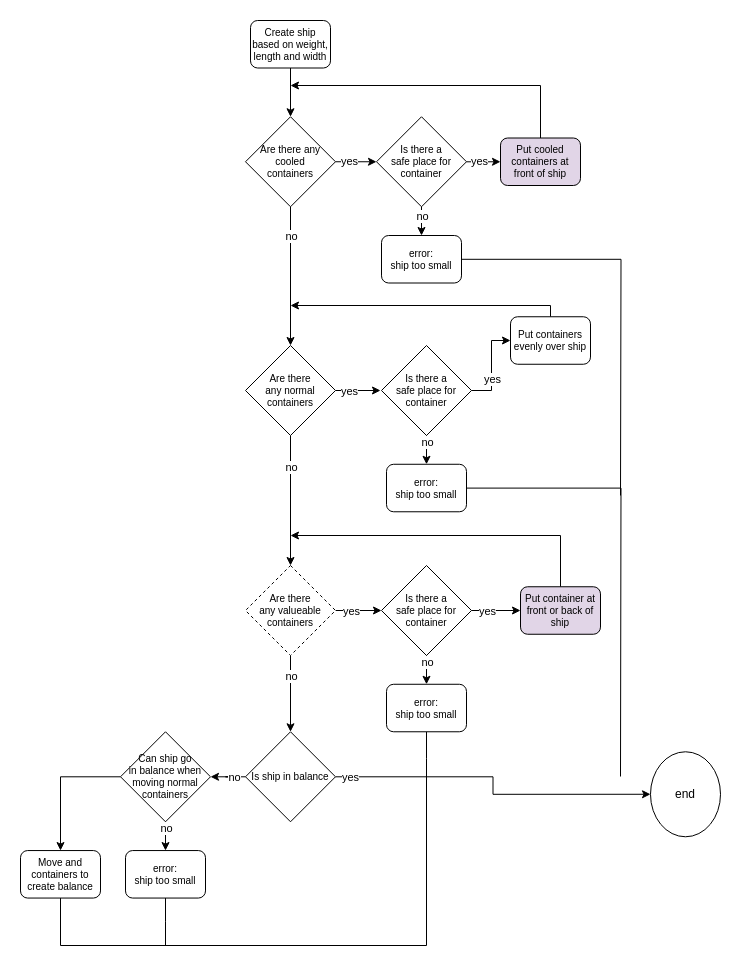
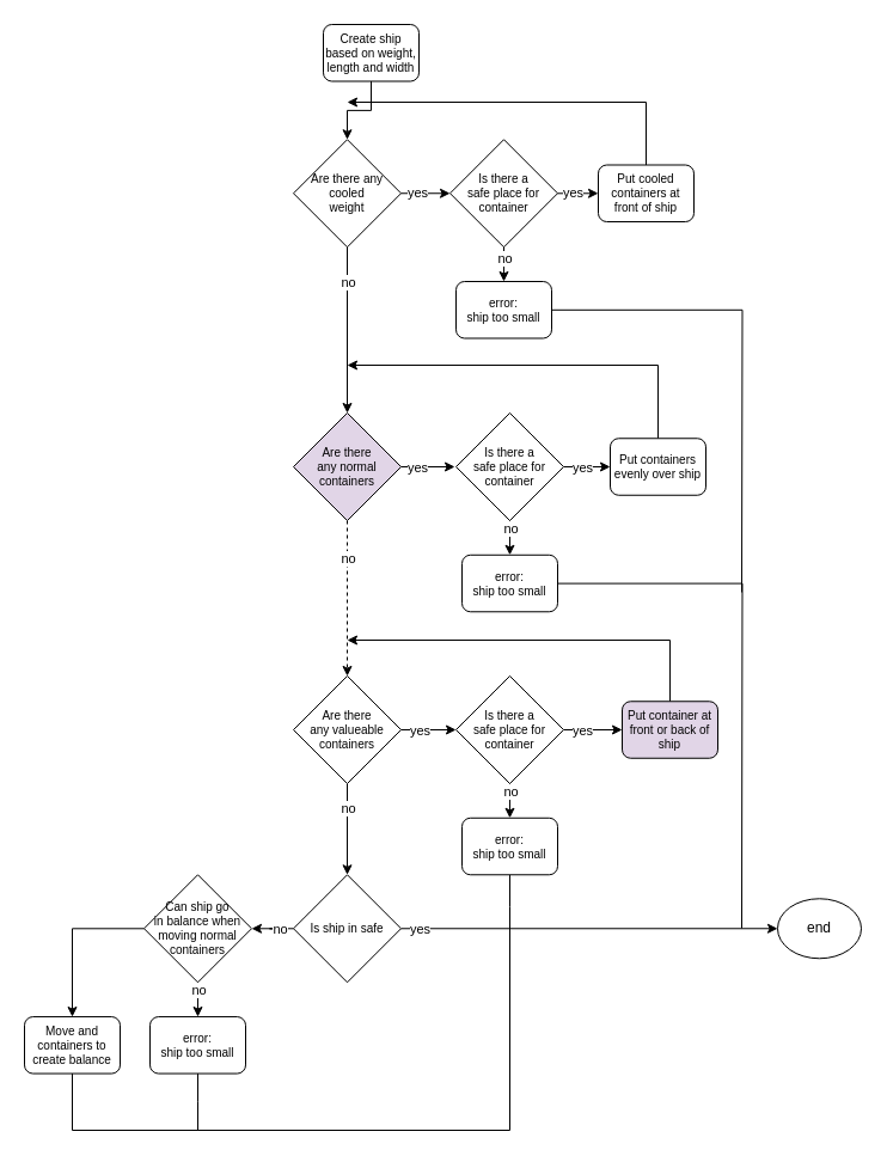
  <mxCell id="0" />
  <mxCell id="1" parent="0" />
  <mxCell id="2" style="edgeStyle=orthogonalEdgeStyle;rounded=0;orthogonalLoop=1;jettySize=auto;html=1;entryX=0.5;entryY=0;entryDx=0;entryDy=0;" edge="1" parent="1" source="3" target="8"><mxGeometry relative="1" as="geometry"><mxPoint x="290" y="115" as="targetPoint" /></mxGeometry></mxCell>
- <mxCell id="3" value="Create ship based on weight, length and width" style="rounded=1;whiteSpace=wrap;html=1;fontSize=10;" vertex="1" parent="1"><mxGeometry x="250" y="20" width="80" height="47.5" as="geometry" /></mxCell>
+ <mxCell id="3" value="Create ship based on weight, length and width" style="rounded=1;whiteSpace=wrap;html=1;fontSize=10;" vertex="1" parent="1"><mxGeometry x="270" y="20" width="80" height="47.5" as="geometry" /></mxCell>
  <mxCell id="4" style="edgeStyle=orthogonalEdgeStyle;rounded=0;orthogonalLoop=1;jettySize=auto;html=1;entryX=0;entryY=0.5;entryDx=0;entryDy=0;" edge="1" parent="1" source="8" target="15"><mxGeometry relative="1" as="geometry"><mxPoint x="370" y="160" as="targetPoint" /></mxGeometry></mxCell>
  <mxCell id="5" value="yes" style="edgeLabel;html=1;align=center;verticalAlign=middle;resizable=0;points=[];" vertex="1" connectable="0" parent="4"><mxGeometry x="-0.362" y="1" relative="1" as="geometry"><mxPoint as="offset" /></mxGeometry></mxCell>
  <mxCell id="6" style="edgeStyle=orthogonalEdgeStyle;rounded=0;orthogonalLoop=1;jettySize=auto;html=1;entryX=0.5;entryY=0;entryDx=0;entryDy=0;" edge="1" parent="1" source="8" target="22"><mxGeometry relative="1" as="geometry"><mxPoint x="290" y="265" as="targetPoint" /></mxGeometry></mxCell>
  <mxCell id="7" value="no" style="edgeLabel;html=1;align=center;verticalAlign=middle;resizable=0;points=[];" vertex="1" connectable="0" parent="6"><mxGeometry x="-0.728" y="-1" relative="1" as="geometry"><mxPoint x="1" y="10" as="offset" /></mxGeometry></mxCell>
- <mxCell id="8" value="Are there any cooled &lt;br&gt;containers" style="rhombus;whiteSpace=wrap;html=1;fontSize=10;" vertex="1" parent="1"><mxGeometry x="245" y="116.25" width="90" height="90" as="geometry" /></mxCell>
+ <mxCell id="8" value="Are there any cooled &lt;br&gt;weight" style="rhombus;whiteSpace=wrap;html=1;fontSize=10;" vertex="1" parent="1"><mxGeometry x="245" y="116.25" width="90" height="90" as="geometry" /></mxCell>
  <mxCell id="9" style="edgeStyle=orthogonalEdgeStyle;rounded=0;orthogonalLoop=1;jettySize=auto;html=1;" edge="1" parent="1" source="10"><mxGeometry relative="1" as="geometry"><mxPoint x="290" y="85" as="targetPoint" /><Array as="points"><mxPoint x="540" y="85" /></Array></mxGeometry></mxCell>
- <mxCell id="10" value="Put cooled containers at front of ship" style="rounded=1;whiteSpace=wrap;html=1;fontSize=10;fillColor=#e1d5e7;" vertex="1" parent="1"><mxGeometry x="500" y="137.5" width="80" height="47.5" as="geometry" /></mxCell>
+ <mxCell id="10" value="Put cooled containers at front of ship" style="rounded=1;whiteSpace=wrap;html=1;fontSize=10;" vertex="1" parent="1"><mxGeometry x="500" y="137.5" width="80" height="47.5" as="geometry" /></mxCell>
  <mxCell id="11" style="edgeStyle=orthogonalEdgeStyle;rounded=0;orthogonalLoop=1;jettySize=auto;html=1;entryX=0;entryY=0.5;entryDx=0;entryDy=0;" edge="1" parent="1" source="15" target="10"><mxGeometry relative="1" as="geometry" /></mxCell>
  <mxCell id="12" value="yes" style="edgeLabel;html=1;align=center;verticalAlign=middle;resizable=0;points=[];" vertex="1" connectable="0" parent="11"><mxGeometry x="-0.433" y="1" relative="1" as="geometry"><mxPoint as="offset" /></mxGeometry></mxCell>
  <mxCell id="13" style="edgeStyle=orthogonalEdgeStyle;rounded=0;orthogonalLoop=1;jettySize=auto;html=1;entryX=0.5;entryY=0;entryDx=0;entryDy=0;" edge="1" parent="1" source="15" target="17"><mxGeometry relative="1" as="geometry" /></mxCell>
  <mxCell id="14" value="no" style="edgeLabel;html=1;align=center;verticalAlign=middle;resizable=0;points=[];" vertex="1" connectable="0" parent="13"><mxGeometry x="-0.759" relative="1" as="geometry"><mxPoint y="3" as="offset" /></mxGeometry></mxCell>
  <mxCell id="15" value="Is there a &lt;br&gt;safe place for &lt;br&gt;container" style="rhombus;whiteSpace=wrap;html=1;fontSize=10;" vertex="1" parent="1"><mxGeometry x="376" y="116.25" width="90" height="90" as="geometry" /></mxCell>
  <mxCell id="16" style="edgeStyle=orthogonalEdgeStyle;rounded=0;orthogonalLoop=1;jettySize=auto;html=1;endArrow=none;endFill=0;" edge="1" parent="1" source="17"><mxGeometry relative="1" as="geometry"><mxPoint x="620" y="495" as="targetPoint" /></mxGeometry></mxCell>
  <mxCell id="17" value="error: &lt;br&gt;ship too small" style="rounded=1;whiteSpace=wrap;html=1;fontSize=10;" vertex="1" parent="1"><mxGeometry x="381" y="235" width="80" height="47.5" as="geometry" /></mxCell>
  <mxCell id="18" style="edgeStyle=orthogonalEdgeStyle;rounded=0;orthogonalLoop=1;jettySize=auto;html=1;" edge="1" parent="1" source="22"><mxGeometry relative="1" as="geometry"><mxPoint x="380" y="390" as="targetPoint" /></mxGeometry></mxCell>
  <mxCell id="19" value="yes" style="edgeLabel;html=1;align=center;verticalAlign=middle;resizable=0;points=[];" vertex="1" connectable="0" parent="18"><mxGeometry x="-0.439" relative="1" as="geometry"><mxPoint as="offset" /></mxGeometry></mxCell>
- <mxCell id="20" style="edgeStyle=orthogonalEdgeStyle;rounded=0;orthogonalLoop=1;jettySize=auto;html=1;entryX=0.5;entryY=0;entryDx=0;entryDy=0;" edge="1" parent="1" source="22" target="36"><mxGeometry relative="1" as="geometry"><mxPoint x="290" y="495" as="targetPoint" /></mxGeometry></mxCell>
+ <mxCell id="20" style="edgeStyle=orthogonalEdgeStyle;rounded=0;orthogonalLoop=1;jettySize=auto;html=1;entryX=0.5;entryY=0;entryDx=0;entryDy=0;dashed=1;" edge="1" parent="1" source="22" target="36"><mxGeometry relative="1" as="geometry"><mxPoint x="290" y="495" as="targetPoint" /></mxGeometry></mxCell>
  <mxCell id="21" value="no" style="edgeLabel;html=1;align=center;verticalAlign=middle;resizable=0;points=[];" vertex="1" connectable="0" parent="20"><mxGeometry x="-0.691" y="1" relative="1" as="geometry"><mxPoint x="-1" y="11" as="offset" /></mxGeometry></mxCell>
- <mxCell id="22" value="Are there &lt;br&gt;any normal &lt;br&gt;containers" style="rhombus;whiteSpace=wrap;html=1;fontSize=10;" vertex="1" parent="1"><mxGeometry x="245" y="345" width="90" height="90" as="geometry" /></mxCell>
+ <mxCell id="22" value="Are there &lt;br&gt;any normal &lt;br&gt;containers" style="rhombus;whiteSpace=wrap;html=1;fontSize=10;fillColor=#e1d5e7;" vertex="1" parent="1"><mxGeometry x="245" y="345" width="90" height="90" as="geometry" /></mxCell>
  <mxCell id="23" style="edgeStyle=orthogonalEdgeStyle;rounded=0;orthogonalLoop=1;jettySize=auto;html=1;entryX=0;entryY=0.5;entryDx=0;entryDy=0;" edge="1" parent="1" source="25" target="27"><mxGeometry relative="1" as="geometry" /></mxCell>
  <mxCell id="24" value="yes" style="edgeLabel;html=1;align=center;verticalAlign=middle;resizable=0;points=[];" vertex="1" connectable="0" parent="23"><mxGeometry x="-0.285" relative="1" as="geometry"><mxPoint as="offset" /></mxGeometry></mxCell>
  <mxCell id="25" value="Is there a &lt;br&gt;safe place for &lt;br&gt;container" style="rhombus;whiteSpace=wrap;html=1;fontSize=10;" vertex="1" parent="1"><mxGeometry x="381" y="345" width="90" height="90" as="geometry" /></mxCell>
  <mxCell id="26" style="edgeStyle=orthogonalEdgeStyle;rounded=0;orthogonalLoop=1;jettySize=auto;html=1;" edge="1" parent="1" source="27"><mxGeometry relative="1" as="geometry"><mxPoint x="290" y="305" as="targetPoint" /><Array as="points"><mxPoint x="550" y="305" /></Array></mxGeometry></mxCell>
- <mxCell id="27" value="Put containers evenly over ship" style="rounded=1;whiteSpace=wrap;html=1;fontSize=10;" vertex="1" parent="1"><mxGeometry x="510" y="316.25" width="80" height="47.5" as="geometry" /></mxCell>
+ <mxCell id="27" value="Put containers evenly over ship" style="rounded=1;whiteSpace=wrap;html=1;fontSize=10;" vertex="1" parent="1"><mxGeometry x="510" y="366.25" width="80" height="47.5" as="geometry" /></mxCell>
  <mxCell id="28" style="edgeStyle=orthogonalEdgeStyle;rounded=0;orthogonalLoop=1;jettySize=auto;html=1;entryX=0.5;entryY=0;entryDx=0;entryDy=0;" edge="1" parent="1" target="31"><mxGeometry relative="1" as="geometry"><mxPoint x="426" y="435" as="sourcePoint" /></mxGeometry></mxCell>
  <mxCell id="29" value="no" style="edgeLabel;html=1;align=center;verticalAlign=middle;resizable=0;points=[];" vertex="1" connectable="0" parent="28"><mxGeometry x="-0.759" relative="1" as="geometry"><mxPoint y="3" as="offset" /></mxGeometry></mxCell>
  <mxCell id="30" style="edgeStyle=orthogonalEdgeStyle;rounded=0;orthogonalLoop=1;jettySize=auto;html=1;endArrow=none;endFill=0;" edge="1" parent="1" source="31"><mxGeometry relative="1" as="geometry"><mxPoint x="620" y="776" as="targetPoint" /></mxGeometry></mxCell>
  <mxCell id="31" value="error: &lt;br&gt;ship too small" style="rounded=1;whiteSpace=wrap;html=1;fontSize=10;" vertex="1" parent="1"><mxGeometry x="386" y="463.78" width="80" height="47.5" as="geometry" /></mxCell>
  <mxCell id="32" style="edgeStyle=orthogonalEdgeStyle;rounded=0;orthogonalLoop=1;jettySize=auto;html=1;entryX=0;entryY=0.5;entryDx=0;entryDy=0;" edge="1" parent="1" source="36" target="39"><mxGeometry relative="1" as="geometry" /></mxCell>
  <mxCell id="33" value="yes" style="edgeLabel;html=1;align=center;verticalAlign=middle;resizable=0;points=[];" vertex="1" connectable="0" parent="32"><mxGeometry x="-0.663" y="-1" relative="1" as="geometry"><mxPoint x="7" y="-1" as="offset" /></mxGeometry></mxCell>
  <mxCell id="34" style="edgeStyle=orthogonalEdgeStyle;rounded=0;orthogonalLoop=1;jettySize=auto;html=1;entryX=0.5;entryY=0;entryDx=0;entryDy=0;" edge="1" parent="1" source="36" target="51"><mxGeometry relative="1" as="geometry"><mxPoint x="290" y="695" as="targetPoint" /><Array as="points" /></mxGeometry></mxCell>
  <mxCell id="35" value="no" style="edgeLabel;html=1;align=center;verticalAlign=middle;resizable=0;points=[];" vertex="1" connectable="0" parent="34"><mxGeometry x="-0.864" relative="1" as="geometry"><mxPoint y="15" as="offset" /></mxGeometry></mxCell>
- <mxCell id="36" value="Are there &lt;br&gt;any valueable&lt;br&gt;containers" style="rhombus;whiteSpace=wrap;html=1;fontSize=10;dashed=1;" vertex="1" parent="1"><mxGeometry x="245" y="565" width="90" height="90" as="geometry" /></mxCell>
+ <mxCell id="36" value="Are there &lt;br&gt;any valueable&lt;br&gt;containers" style="rhombus;whiteSpace=wrap;html=1;fontSize=10;" vertex="1" parent="1"><mxGeometry x="245" y="565" width="90" height="90" as="geometry" /></mxCell>
  <mxCell id="37" style="edgeStyle=orthogonalEdgeStyle;rounded=0;orthogonalLoop=1;jettySize=auto;html=1;entryX=0;entryY=0.5;entryDx=0;entryDy=0;" edge="1" parent="1" source="39" target="41"><mxGeometry relative="1" as="geometry" /></mxCell>
  <mxCell id="38" value="yes" style="edgeLabel;html=1;align=center;verticalAlign=middle;resizable=0;points=[];" vertex="1" connectable="0" parent="37"><mxGeometry x="-0.388" relative="1" as="geometry"><mxPoint as="offset" /></mxGeometry></mxCell>
  <mxCell id="39" value="Is there a &lt;br&gt;safe place for &lt;br&gt;container" style="rhombus;whiteSpace=wrap;html=1;fontSize=10;" vertex="1" parent="1"><mxGeometry x="381" y="565" width="90" height="90" as="geometry" /></mxCell>
  <mxCell id="40" style="edgeStyle=orthogonalEdgeStyle;rounded=0;orthogonalLoop=1;jettySize=auto;html=1;" edge="1" parent="1" source="41"><mxGeometry relative="1" as="geometry"><mxPoint x="290" y="535" as="targetPoint" /><Array as="points"><mxPoint x="560" y="535" /></Array></mxGeometry></mxCell>
  <mxCell id="41" value="Put container at front or back of ship" style="rounded=1;whiteSpace=wrap;html=1;fontSize=10;fillColor=#e1d5e7;" vertex="1" parent="1"><mxGeometry x="520" y="586.25" width="80" height="47.5" as="geometry" /></mxCell>
  <mxCell id="42" style="edgeStyle=orthogonalEdgeStyle;rounded=0;orthogonalLoop=1;jettySize=auto;html=1;entryX=0.5;entryY=0;entryDx=0;entryDy=0;" edge="1" parent="1" target="45"><mxGeometry relative="1" as="geometry"><mxPoint x="426" y="655" as="sourcePoint" /></mxGeometry></mxCell>
  <mxCell id="43" value="no" style="edgeLabel;html=1;align=center;verticalAlign=middle;resizable=0;points=[];" vertex="1" connectable="0" parent="42"><mxGeometry x="-0.759" relative="1" as="geometry"><mxPoint y="3" as="offset" /></mxGeometry></mxCell>
  <mxCell id="44" style="edgeStyle=orthogonalEdgeStyle;rounded=0;orthogonalLoop=1;jettySize=auto;html=1;endArrow=none;endFill=0;" edge="1" parent="1" source="45"><mxGeometry relative="1" as="geometry"><mxPoint x="426" y="785" as="targetPoint" /></mxGeometry></mxCell>
  <mxCell id="45" value="error: &lt;br&gt;ship too small" style="rounded=1;whiteSpace=wrap;html=1;fontSize=10;" vertex="1" parent="1"><mxGeometry x="386" y="683.78" width="80" height="47.5" as="geometry" /></mxCell>
- <mxCell id="46" value="end" style="ellipse;whiteSpace=wrap;html=1;" vertex="1" parent="1"><mxGeometry x="650" y="751.28" width="70" height="85" as="geometry" /></mxCell>
+ <mxCell id="46" value="end" style="ellipse;whiteSpace=wrap;html=1;" vertex="1" parent="1"><mxGeometry x="650" y="751.28" width="70" height="50" as="geometry" /></mxCell>
  <mxCell id="47" style="edgeStyle=orthogonalEdgeStyle;rounded=0;orthogonalLoop=1;jettySize=auto;html=1;entryX=0;entryY=0.5;entryDx=0;entryDy=0;" edge="1" parent="1" source="51" target="46"><mxGeometry relative="1" as="geometry" /></mxCell>
  <mxCell id="48" value="yes" style="edgeLabel;html=1;align=center;verticalAlign=middle;resizable=0;points=[];" vertex="1" connectable="0" parent="47"><mxGeometry x="-0.938" y="-1" relative="1" as="geometry"><mxPoint x="5" y="-1" as="offset" /></mxGeometry></mxCell>
  <mxCell id="49" style="edgeStyle=orthogonalEdgeStyle;rounded=0;orthogonalLoop=1;jettySize=auto;html=1;entryX=1;entryY=0.5;entryDx=0;entryDy=0;" edge="1" parent="1" source="51" target="55"><mxGeometry relative="1" as="geometry" /></mxCell>
  <mxCell id="50" value="no" style="edgeLabel;html=1;align=center;verticalAlign=middle;resizable=0;points=[];" vertex="1" connectable="0" parent="49"><mxGeometry x="-0.466" relative="1" as="geometry"><mxPoint as="offset" /></mxGeometry></mxCell>
- <mxCell id="51" value="Is ship in balance" style="rhombus;whiteSpace=wrap;html=1;fontSize=10;" vertex="1" parent="1"><mxGeometry x="245" y="731.28" width="90" height="90" as="geometry" /></mxCell>
+ <mxCell id="51" value="Is ship in safe" style="rhombus;whiteSpace=wrap;html=1;fontSize=10;" vertex="1" parent="1"><mxGeometry x="245" y="731.28" width="90" height="90" as="geometry" /></mxCell>
  <mxCell id="52" style="edgeStyle=orthogonalEdgeStyle;rounded=0;orthogonalLoop=1;jettySize=auto;html=1;endArrow=none;endFill=0;" edge="1" parent="1" source="53"><mxGeometry relative="1" as="geometry"><mxPoint x="426" y="775" as="targetPoint" /><Array as="points"><mxPoint x="60" y="945" /><mxPoint x="426" y="945" /></Array></mxGeometry></mxCell>
  <mxCell id="53" value="Move and containers to create balance" style="rounded=1;whiteSpace=wrap;html=1;fontSize=10;" vertex="1" parent="1"><mxGeometry x="20" y="850.06" width="80" height="47.5" as="geometry" /></mxCell>
  <mxCell id="54" style="edgeStyle=orthogonalEdgeStyle;rounded=0;orthogonalLoop=1;jettySize=auto;html=1;entryX=0.5;entryY=0;entryDx=0;entryDy=0;" edge="1" parent="1" source="55" target="53"><mxGeometry relative="1" as="geometry"><mxPoint x="60" y="845" as="targetPoint" /><Array as="points"><mxPoint x="60" y="776" /></Array></mxGeometry></mxCell>
  <mxCell id="55" value="Can ship go &lt;br&gt;in balance when moving normal containers" style="rhombus;whiteSpace=wrap;html=1;fontSize=10;" vertex="1" parent="1"><mxGeometry x="120" y="731.28" width="90" height="90" as="geometry" /></mxCell>
  <mxCell id="56" style="edgeStyle=orthogonalEdgeStyle;rounded=0;orthogonalLoop=1;jettySize=auto;html=1;entryX=0.5;entryY=0;entryDx=0;entryDy=0;" edge="1" parent="1" target="59"><mxGeometry relative="1" as="geometry"><mxPoint x="165" y="821.28" as="sourcePoint" /></mxGeometry></mxCell>
  <mxCell id="57" value="no" style="edgeLabel;html=1;align=center;verticalAlign=middle;resizable=0;points=[];" vertex="1" connectable="0" parent="56"><mxGeometry x="-0.759" relative="1" as="geometry"><mxPoint y="3" as="offset" /></mxGeometry></mxCell>
  <mxCell id="58" style="edgeStyle=orthogonalEdgeStyle;rounded=0;orthogonalLoop=1;jettySize=auto;html=1;endArrow=none;endFill=0;" edge="1" parent="1" source="59"><mxGeometry relative="1" as="geometry"><mxPoint x="165" y="945" as="targetPoint" /></mxGeometry></mxCell>
  <mxCell id="59" value="error: &lt;br&gt;ship too small" style="rounded=1;whiteSpace=wrap;html=1;fontSize=10;" vertex="1" parent="1"><mxGeometry x="125" y="850.06" width="80" height="47.5" as="geometry" /></mxCell>
